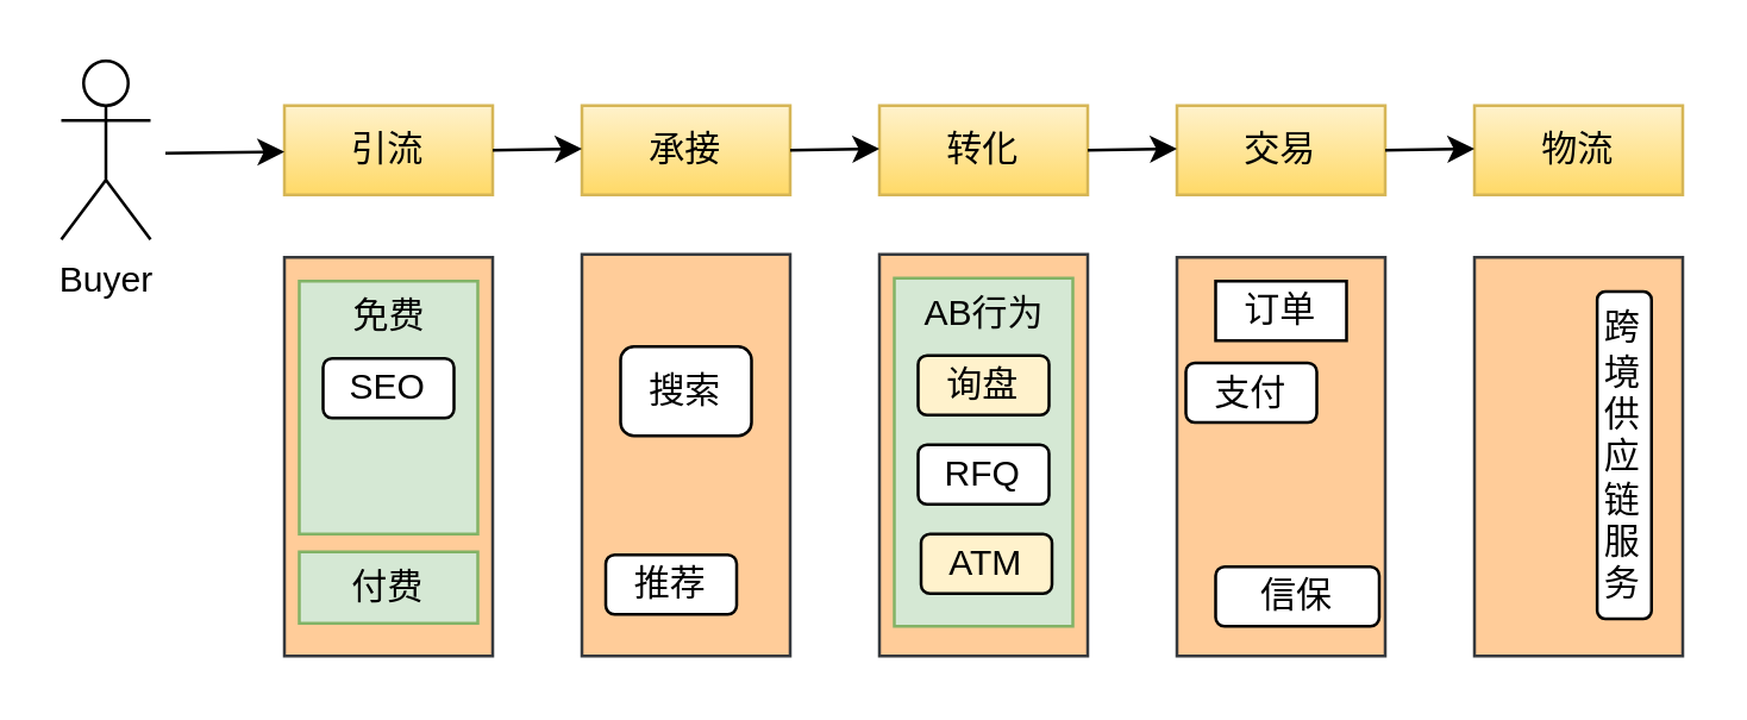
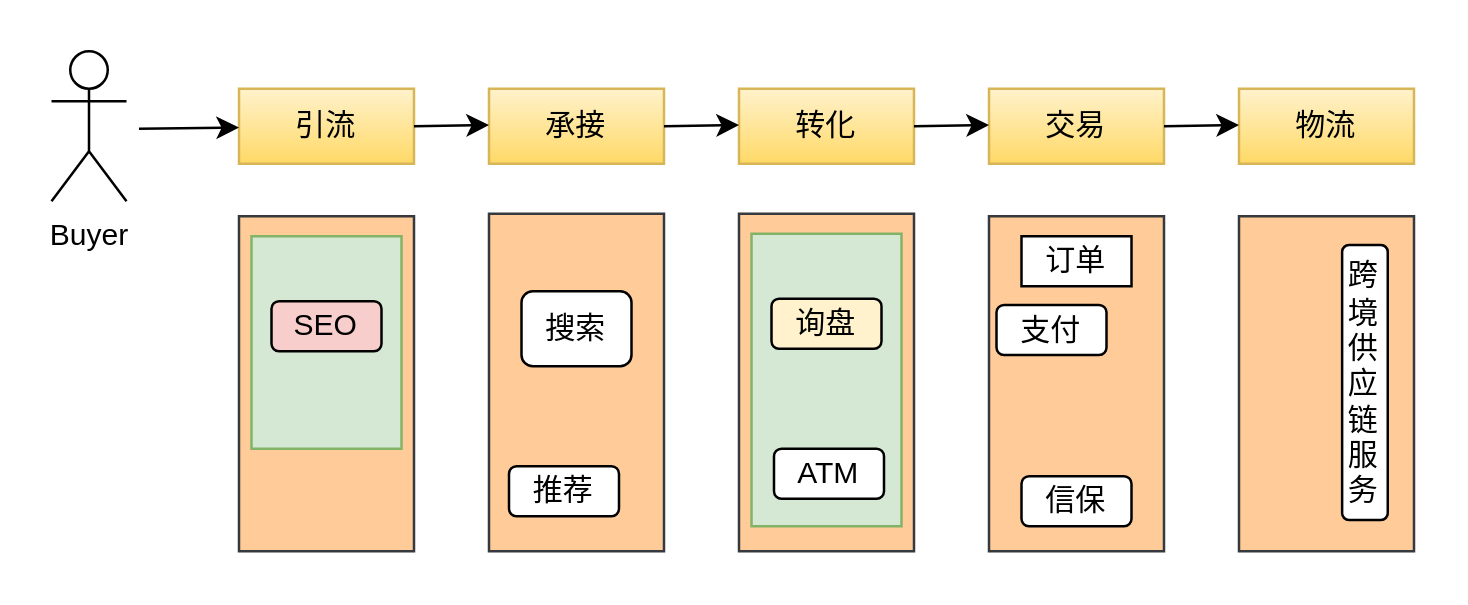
  <mxCell id="0" />
  <mxCell id="1" parent="0" />
  <mxCell id="2" value="Buyer" style="shape=umlActor;verticalLabelPosition=bottom;verticalAlign=top;html=1;outlineConnect=0;" vertex="1" parent="1"><mxGeometry x="20" y="20" width="30" height="60" as="geometry" /></mxCell>
  <mxCell id="3" value="引流" style="rounded=0;whiteSpace=wrap;html=1;fillColor=#fff2cc;gradientColor=#ffd966;strokeColor=#d6b656;" vertex="1" parent="1"><mxGeometry x="95" y="35" width="70" height="30" as="geometry" /></mxCell>
  <mxCell id="4" value="承接" style="rounded=0;whiteSpace=wrap;html=1;fillColor=#fff2cc;gradientColor=#ffd966;strokeColor=#d6b656;" vertex="1" parent="1"><mxGeometry x="195" y="35" width="70" height="30" as="geometry" /></mxCell>
  <mxCell id="5" value="转化" style="rounded=0;whiteSpace=wrap;html=1;fillColor=#fff2cc;gradientColor=#ffd966;strokeColor=#d6b656;" vertex="1" parent="1"><mxGeometry x="295" y="35" width="70" height="30" as="geometry" /></mxCell>
  <mxCell id="6" value="交易" style="rounded=0;whiteSpace=wrap;html=1;fillColor=#fff2cc;gradientColor=#ffd966;strokeColor=#d6b656;" vertex="1" parent="1"><mxGeometry x="395" y="35" width="70" height="30" as="geometry" /></mxCell>
  <mxCell id="7" value="物流" style="rounded=0;whiteSpace=wrap;html=1;fillColor=#fff2cc;gradientColor=#ffd966;strokeColor=#d6b656;" vertex="1" parent="1"><mxGeometry x="495" y="35" width="70" height="30" as="geometry" /></mxCell>
  <mxCell id="8" value="" style="endArrow=classic;html=1;rounded=0;" edge="1" parent="1"><mxGeometry relative="1" as="geometry"><mxPoint x="55" y="51" as="sourcePoint" /><mxPoint x="95" y="50.5" as="targetPoint" /></mxGeometry></mxCell>
  <mxCell id="9" value="" style="endArrow=classic;html=1;rounded=0;" edge="1" parent="1"><mxGeometry relative="1" as="geometry"><mxPoint x="165" y="50" as="sourcePoint" /><mxPoint x="195" y="49.5" as="targetPoint" /></mxGeometry></mxCell>
  <mxCell id="10" value="" style="endArrow=classic;html=1;rounded=0;" edge="1" parent="1"><mxGeometry relative="1" as="geometry"><mxPoint x="265" y="50" as="sourcePoint" /><mxPoint x="295" y="49.5" as="targetPoint" /></mxGeometry></mxCell>
  <mxCell id="11" value="" style="endArrow=classic;html=1;rounded=0;" edge="1" parent="1"><mxGeometry relative="1" as="geometry"><mxPoint x="365" y="50" as="sourcePoint" /><mxPoint x="395" y="49.5" as="targetPoint" /></mxGeometry></mxCell>
  <mxCell id="12" value="" style="endArrow=classic;html=1;rounded=0;" edge="1" parent="1"><mxGeometry relative="1" as="geometry"><mxPoint x="465" y="50" as="sourcePoint" /><mxPoint x="495" y="49.5" as="targetPoint" /></mxGeometry></mxCell>
  <mxCell id="13" value="" style="rounded=0;whiteSpace=wrap;html=1;fillColor=#ffcc99;strokeColor=#36393d;" vertex="1" parent="1"><mxGeometry x="95" y="86" width="70" height="134" as="geometry" /></mxCell>
  <mxCell id="14" value="" style="rounded=0;whiteSpace=wrap;html=1;fillColor=#d5e8d4;strokeColor=#82b366;" vertex="1" parent="1"><mxGeometry x="100" y="94" width="60" height="85" as="geometry" /></mxCell>
- <mxCell id="15" value="SEO" style="rounded=1;whiteSpace=wrap;html=1;" vertex="1" parent="1"><mxGeometry x="108" y="120" width="44" height="20" as="geometry" /></mxCell>
- <mxCell id="16" value="免费" style="text;html=1;strokeColor=none;fillColor=none;align=center;verticalAlign=middle;whiteSpace=wrap;rounded=0;" vertex="1" parent="1"><mxGeometry x="109" y="96" width="43" height="20" as="geometry" /></mxCell>
- <mxCell id="17" value="付费" style="rounded=0;whiteSpace=wrap;html=1;fillColor=#d5e8d4;strokeColor=#82b366;" vertex="1" parent="1"><mxGeometry x="100" y="185" width="60" height="24" as="geometry" /></mxCell>
+ <mxCell id="15" value="SEO" style="rounded=1;whiteSpace=wrap;html=1;fillColor=#f8cecc;" vertex="1" parent="1"><mxGeometry x="108" y="120" width="44" height="20" as="geometry" /></mxCell>
  <mxCell id="18" value="" style="rounded=0;whiteSpace=wrap;html=1;fillColor=#ffcc99;strokeColor=#36393d;" vertex="1" parent="1"><mxGeometry x="195" y="85" width="70" height="135" as="geometry" /></mxCell>
  <mxCell id="19" value="搜索" style="rounded=1;whiteSpace=wrap;html=1;" vertex="1" parent="1"><mxGeometry x="208" y="116" width="44" height="30" as="geometry" /></mxCell>
  <mxCell id="20" value="推荐" style="rounded=1;whiteSpace=wrap;html=1;" vertex="1" parent="1"><mxGeometry x="203" y="186" width="44" height="20" as="geometry" /></mxCell>
  <mxCell id="21" value="" style="rounded=0;whiteSpace=wrap;html=1;fillColor=#ffcc99;strokeColor=#36393d;" vertex="1" parent="1"><mxGeometry x="295" y="85" width="70" height="135" as="geometry" /></mxCell>
  <mxCell id="22" value="" style="rounded=0;whiteSpace=wrap;html=1;fillColor=#d5e8d4;strokeColor=#82b366;" vertex="1" parent="1"><mxGeometry x="300" y="93" width="60" height="117" as="geometry" /></mxCell>
  <mxCell id="23" value="询盘" style="rounded=1;whiteSpace=wrap;html=1;fillColor=#fff2cc;" vertex="1" parent="1"><mxGeometry x="308" y="119" width="44" height="20" as="geometry" /></mxCell>
- <mxCell id="24" value="AB行为" style="text;html=1;strokeColor=none;fillColor=none;align=center;verticalAlign=middle;whiteSpace=wrap;rounded=0;" vertex="1" parent="1"><mxGeometry x="309" y="95" width="43" height="20" as="geometry" /></mxCell>
- <mxCell id="25" value="RFQ" style="rounded=1;whiteSpace=wrap;html=1;" vertex="1" parent="1"><mxGeometry x="308" y="149" width="44" height="20" as="geometry" /></mxCell>
- <mxCell id="26" value="ATM" style="rounded=1;whiteSpace=wrap;html=1;fillColor=#fff2cc;" vertex="1" parent="1"><mxGeometry x="309" y="179" width="44" height="20" as="geometry" /></mxCell>
+ <mxCell id="26" value="ATM" style="rounded=1;whiteSpace=wrap;html=1;" vertex="1" parent="1"><mxGeometry x="309" y="179" width="44" height="20" as="geometry" /></mxCell>
  <mxCell id="27" value="" style="rounded=0;whiteSpace=wrap;html=1;fillColor=#ffcc99;strokeColor=#36393d;" vertex="1" parent="1"><mxGeometry x="395" y="86" width="70" height="134" as="geometry" /></mxCell>
  <mxCell id="28" value="订单" style="whiteSpace=wrap;html=1;rounded=0;" vertex="1" parent="1"><mxGeometry x="408" y="94" width="44" height="20" as="geometry" /></mxCell>
  <mxCell id="29" value="支付" style="rounded=1;whiteSpace=wrap;html=1;" vertex="1" parent="1"><mxGeometry x="398" y="121.5" width="44" height="20" as="geometry" /></mxCell>
- <mxCell id="30" value="信保" style="rounded=1;whiteSpace=wrap;html=1;" vertex="1" parent="1"><mxGeometry x="408" y="190" width="55" height="20" as="geometry" /></mxCell>
+ <mxCell id="30" value="信保" style="rounded=1;whiteSpace=wrap;html=1;" vertex="1" parent="1"><mxGeometry x="408" y="190" width="44" height="20" as="geometry" /></mxCell>
  <mxCell id="31" value="" style="rounded=0;whiteSpace=wrap;html=1;fillColor=#ffcc99;strokeColor=#36393d;" vertex="1" parent="1"><mxGeometry x="495" y="86" width="70" height="134" as="geometry" /></mxCell>
  <mxCell id="32" value="跨境供应链服务" style="rounded=1;whiteSpace=wrap;html=1;" vertex="1" parent="1"><mxGeometry x="536.25" y="97.5" width="18.25" height="110" as="geometry" /></mxCell>
